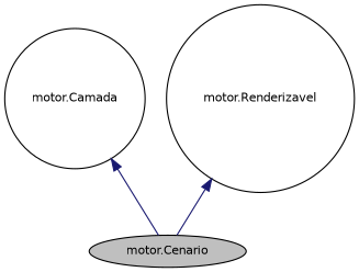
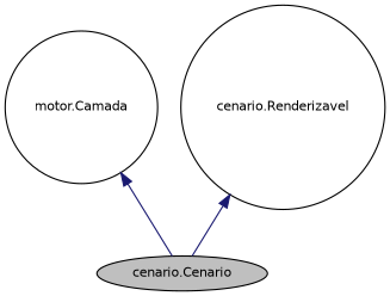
  digraph {
    node [color=black fillcolor=white fontname=Helvetica fontsize=10 shape=circle style=filled]
    edge [color=midnightblue dir=back fontname=Helvetica fontsize=10 labelfontname=Helvetica labelfontsize=10 style=solid]
-   n1 [fillcolor=grey75 fontcolor=black height=0.2 label="motor.Cenario" shape=ellipse width=0.4]
+   n1 [fillcolor=grey75 fontcolor=black height=0.2 label="cenario.Cenario" shape=ellipse width=0.4]
    n2 [height=0.2 label="motor.Camada" width=0.4]
-   n3 [height=0.2 label="motor.Renderizavel" width=0.4]
+   n3 [height=0.2 label="cenario.Renderizavel" width=0.4]
    n2 -> n1
    n3 -> n1
  }
